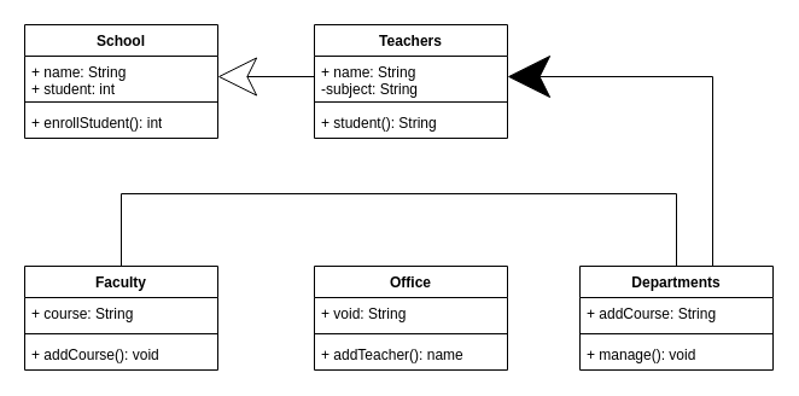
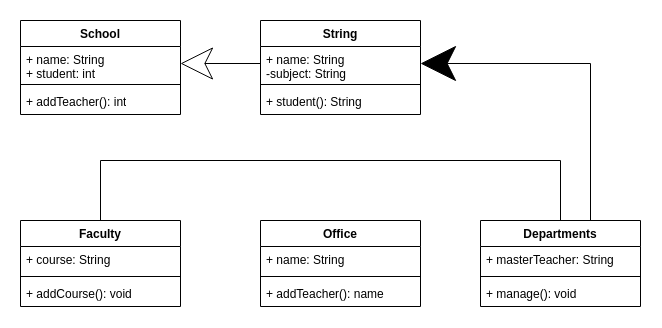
  <mxCell id="0" />
  <mxCell id="1" parent="0" />
  <mxCell id="2" value="School" style="swimlane;fontStyle=1;align=center;verticalAlign=top;childLayout=stackLayout;horizontal=1;startSize=26;horizontalStack=0;resizeParent=1;resizeParentMax=0;resizeLast=0;collapsible=1;marginBottom=0;whiteSpace=wrap;html=1;" vertex="1" parent="1"><mxGeometry x="20" y="20" width="160" height="94" as="geometry" /></mxCell>
  <mxCell id="3" value="+ name: String&lt;br&gt;+ student: int&lt;br&gt;" style="text;strokeColor=none;fillColor=none;align=left;verticalAlign=top;spacingLeft=4;spacingRight=4;overflow=hidden;rotatable=0;points=[[0,0.5],[1,0.5]];portConstraint=eastwest;whiteSpace=wrap;html=1;" vertex="1" parent="2"><mxGeometry y="26" width="160" height="34" as="geometry" /></mxCell>
  <mxCell id="4" value="" style="line;strokeWidth=1;fillColor=none;align=left;verticalAlign=middle;spacingTop=-1;spacingLeft=3;spacingRight=3;rotatable=0;labelPosition=right;points=[];portConstraint=eastwest;strokeColor=inherit;" vertex="1" parent="2"><mxGeometry y="60" width="160" height="8" as="geometry" /></mxCell>
- <mxCell id="5" value="+ enrollStudent(): int" style="text;strokeColor=none;fillColor=none;align=left;verticalAlign=top;spacingLeft=4;spacingRight=4;overflow=hidden;rotatable=0;points=[[0,0.5],[1,0.5]];portConstraint=eastwest;whiteSpace=wrap;html=1;" vertex="1" parent="2"><mxGeometry y="68" width="160" height="26" as="geometry" /></mxCell>
+ <mxCell id="5" value="+ addTeacher(): int" style="text;strokeColor=none;fillColor=none;align=left;verticalAlign=top;spacingLeft=4;spacingRight=4;overflow=hidden;rotatable=0;points=[[0,0.5],[1,0.5]];portConstraint=eastwest;whiteSpace=wrap;html=1;" vertex="1" parent="2"><mxGeometry y="68" width="160" height="26" as="geometry" /></mxCell>
  <mxCell id="6" style="edgeStyle=orthogonalEdgeStyle;rounded=0;orthogonalLoop=1;jettySize=auto;html=1;endArrow=classic;endFill=1;endSize=33;" edge="1" parent="1" source="7" target="12"><mxGeometry relative="1" as="geometry"><mxPoint x="560" y="60" as="targetPoint" /><Array as="points"><mxPoint x="590" y="63" /></Array></mxGeometry></mxCell>
  <mxCell id="7" value="Departments" style="swimlane;fontStyle=1;align=center;verticalAlign=top;childLayout=stackLayout;horizontal=1;startSize=26;horizontalStack=0;resizeParent=1;resizeParentMax=0;resizeLast=0;collapsible=1;marginBottom=0;whiteSpace=wrap;html=1;" vertex="1" parent="1"><mxGeometry x="480" y="220" width="160" height="86" as="geometry" /></mxCell>
- <mxCell id="8" value="+ addCourse: String" style="text;strokeColor=none;fillColor=none;align=left;verticalAlign=top;spacingLeft=4;spacingRight=4;overflow=hidden;rotatable=0;points=[[0,0.5],[1,0.5]];portConstraint=eastwest;whiteSpace=wrap;html=1;" vertex="1" parent="7"><mxGeometry y="26" width="160" height="26" as="geometry" /></mxCell>
+ <mxCell id="8" value="+ masterTeacher: String" style="text;strokeColor=none;fillColor=none;align=left;verticalAlign=top;spacingLeft=4;spacingRight=4;overflow=hidden;rotatable=0;points=[[0,0.5],[1,0.5]];portConstraint=eastwest;whiteSpace=wrap;html=1;" vertex="1" parent="7"><mxGeometry y="26" width="160" height="26" as="geometry" /></mxCell>
  <mxCell id="9" value="" style="line;strokeWidth=1;fillColor=none;align=left;verticalAlign=middle;spacingTop=-1;spacingLeft=3;spacingRight=3;rotatable=0;labelPosition=right;points=[];portConstraint=eastwest;strokeColor=inherit;" vertex="1" parent="7"><mxGeometry y="52" width="160" height="8" as="geometry" /></mxCell>
  <mxCell id="10" value="+ manage(): void" style="text;strokeColor=none;fillColor=none;align=left;verticalAlign=top;spacingLeft=4;spacingRight=4;overflow=hidden;rotatable=0;points=[[0,0.5],[1,0.5]];portConstraint=eastwest;whiteSpace=wrap;html=1;" vertex="1" parent="7"><mxGeometry y="60" width="160" height="26" as="geometry" /></mxCell>
- <mxCell id="11" value="Teachers" style="swimlane;fontStyle=1;align=center;verticalAlign=top;childLayout=stackLayout;horizontal=1;startSize=26;horizontalStack=0;resizeParent=1;resizeParentMax=0;resizeLast=0;collapsible=1;marginBottom=0;whiteSpace=wrap;html=1;" vertex="1" parent="1"><mxGeometry x="260" y="20" width="160" height="94" as="geometry" /></mxCell>
+ <mxCell id="11" value="String" style="swimlane;fontStyle=1;align=center;verticalAlign=top;childLayout=stackLayout;horizontal=1;startSize=26;horizontalStack=0;resizeParent=1;resizeParentMax=0;resizeLast=0;collapsible=1;marginBottom=0;whiteSpace=wrap;html=1;" vertex="1" parent="1"><mxGeometry x="260" y="20" width="160" height="94" as="geometry" /></mxCell>
  <mxCell id="12" value="+ name: String&lt;br&gt;-subject: String" style="text;strokeColor=none;fillColor=none;align=left;verticalAlign=top;spacingLeft=4;spacingRight=4;overflow=hidden;rotatable=0;points=[[0,0.5],[1,0.5]];portConstraint=eastwest;whiteSpace=wrap;html=1;" vertex="1" parent="11"><mxGeometry y="26" width="160" height="34" as="geometry" /></mxCell>
  <mxCell id="13" value="" style="line;strokeWidth=1;fillColor=none;align=left;verticalAlign=middle;spacingTop=-1;spacingLeft=3;spacingRight=3;rotatable=0;labelPosition=right;points=[];portConstraint=eastwest;strokeColor=inherit;" vertex="1" parent="11"><mxGeometry y="60" width="160" height="8" as="geometry" /></mxCell>
  <mxCell id="14" value="+ student(): String" style="text;strokeColor=none;fillColor=none;align=left;verticalAlign=top;spacingLeft=4;spacingRight=4;overflow=hidden;rotatable=0;points=[[0,0.5],[1,0.5]];portConstraint=eastwest;whiteSpace=wrap;html=1;" vertex="1" parent="11"><mxGeometry y="68" width="160" height="26" as="geometry" /></mxCell>
  <mxCell id="15" style="edgeStyle=orthogonalEdgeStyle;rounded=0;orthogonalLoop=1;jettySize=auto;html=1;curved=0;strokeColor=none;dashed=1;" edge="1" parent="1" source="16" target="11"><mxGeometry relative="1" as="geometry" /></mxCell>
  <mxCell id="16" value="Faculty" style="swimlane;fontStyle=1;align=center;verticalAlign=top;childLayout=stackLayout;horizontal=1;startSize=26;horizontalStack=0;resizeParent=1;resizeParentMax=0;resizeLast=0;collapsible=1;marginBottom=0;whiteSpace=wrap;html=1;" vertex="1" parent="1"><mxGeometry x="20" y="220" width="160" height="86" as="geometry" /></mxCell>
  <mxCell id="17" value="+ course: String" style="text;strokeColor=none;fillColor=none;align=left;verticalAlign=top;spacingLeft=4;spacingRight=4;overflow=hidden;rotatable=0;points=[[0,0.5],[1,0.5]];portConstraint=eastwest;whiteSpace=wrap;html=1;" vertex="1" parent="16"><mxGeometry y="26" width="160" height="26" as="geometry" /></mxCell>
  <mxCell id="18" value="" style="line;strokeWidth=1;fillColor=none;align=left;verticalAlign=middle;spacingTop=-1;spacingLeft=3;spacingRight=3;rotatable=0;labelPosition=right;points=[];portConstraint=eastwest;strokeColor=inherit;" vertex="1" parent="16"><mxGeometry y="52" width="160" height="8" as="geometry" /></mxCell>
  <mxCell id="19" value="+ addCourse(): void" style="text;strokeColor=none;fillColor=none;align=left;verticalAlign=top;spacingLeft=4;spacingRight=4;overflow=hidden;rotatable=0;points=[[0,0.5],[1,0.5]];portConstraint=eastwest;whiteSpace=wrap;html=1;" vertex="1" parent="16"><mxGeometry y="60" width="160" height="26" as="geometry" /></mxCell>
  <mxCell id="20" value="Office" style="swimlane;fontStyle=1;align=center;verticalAlign=top;childLayout=stackLayout;horizontal=1;startSize=26;horizontalStack=0;resizeParent=1;resizeParentMax=0;resizeLast=0;collapsible=1;marginBottom=0;whiteSpace=wrap;html=1;" vertex="1" parent="1"><mxGeometry x="260" y="220" width="160" height="86" as="geometry" /></mxCell>
- <mxCell id="21" value="+ void: String" style="text;strokeColor=none;fillColor=none;align=left;verticalAlign=top;spacingLeft=4;spacingRight=4;overflow=hidden;rotatable=0;points=[[0,0.5],[1,0.5]];portConstraint=eastwest;whiteSpace=wrap;html=1;" vertex="1" parent="20"><mxGeometry y="26" width="160" height="26" as="geometry" /></mxCell>
+ <mxCell id="21" value="+ name: String" style="text;strokeColor=none;fillColor=none;align=left;verticalAlign=top;spacingLeft=4;spacingRight=4;overflow=hidden;rotatable=0;points=[[0,0.5],[1,0.5]];portConstraint=eastwest;whiteSpace=wrap;html=1;" vertex="1" parent="20"><mxGeometry y="26" width="160" height="26" as="geometry" /></mxCell>
  <mxCell id="22" value="" style="line;strokeWidth=1;fillColor=none;align=left;verticalAlign=middle;spacingTop=-1;spacingLeft=3;spacingRight=3;rotatable=0;labelPosition=right;points=[];portConstraint=eastwest;strokeColor=inherit;" vertex="1" parent="20"><mxGeometry y="52" width="160" height="8" as="geometry" /></mxCell>
  <mxCell id="23" value="+ addTeacher(): name" style="text;strokeColor=none;fillColor=none;align=left;verticalAlign=top;spacingLeft=4;spacingRight=4;overflow=hidden;rotatable=0;points=[[0,0.5],[1,0.5]];portConstraint=eastwest;whiteSpace=wrap;html=1;" vertex="1" parent="20"><mxGeometry y="60" width="160" height="26" as="geometry" /></mxCell>
  <mxCell id="24" style="edgeStyle=orthogonalEdgeStyle;rounded=0;orthogonalLoop=1;jettySize=auto;html=1;exitX=0;exitY=0.5;exitDx=0;exitDy=0;entryX=1;entryY=0.5;entryDx=0;entryDy=0;strokeWidth=1;endArrow=classic;endFill=0;endSize=30;" edge="1" parent="1" source="12" target="3"><mxGeometry relative="1" as="geometry" /></mxCell>
  <mxCell id="25" value="" style="endArrow=none;html=1;rounded=0;exitX=0.5;exitY=0;exitDx=0;exitDy=0;" edge="1" parent="1" source="16"><mxGeometry width="50" height="50" relative="1" as="geometry"><mxPoint x="0" y="190" as="sourcePoint" /><mxPoint x="100" y="160" as="targetPoint" /></mxGeometry></mxCell>
  <mxCell id="26" value="" style="endArrow=none;html=1;rounded=0;" edge="1" parent="1"><mxGeometry width="50" height="50" relative="1" as="geometry"><mxPoint x="100" y="160" as="sourcePoint" /><mxPoint x="560" y="160" as="targetPoint" /></mxGeometry></mxCell>
  <mxCell id="27" value="" style="endArrow=none;html=1;rounded=0;exitX=0.5;exitY=0;exitDx=0;exitDy=0;" edge="1" parent="1" source="7"><mxGeometry width="50" height="50" relative="1" as="geometry"><mxPoint x="250" y="170" as="sourcePoint" /><mxPoint x="560" y="160" as="targetPoint" /></mxGeometry></mxCell>
